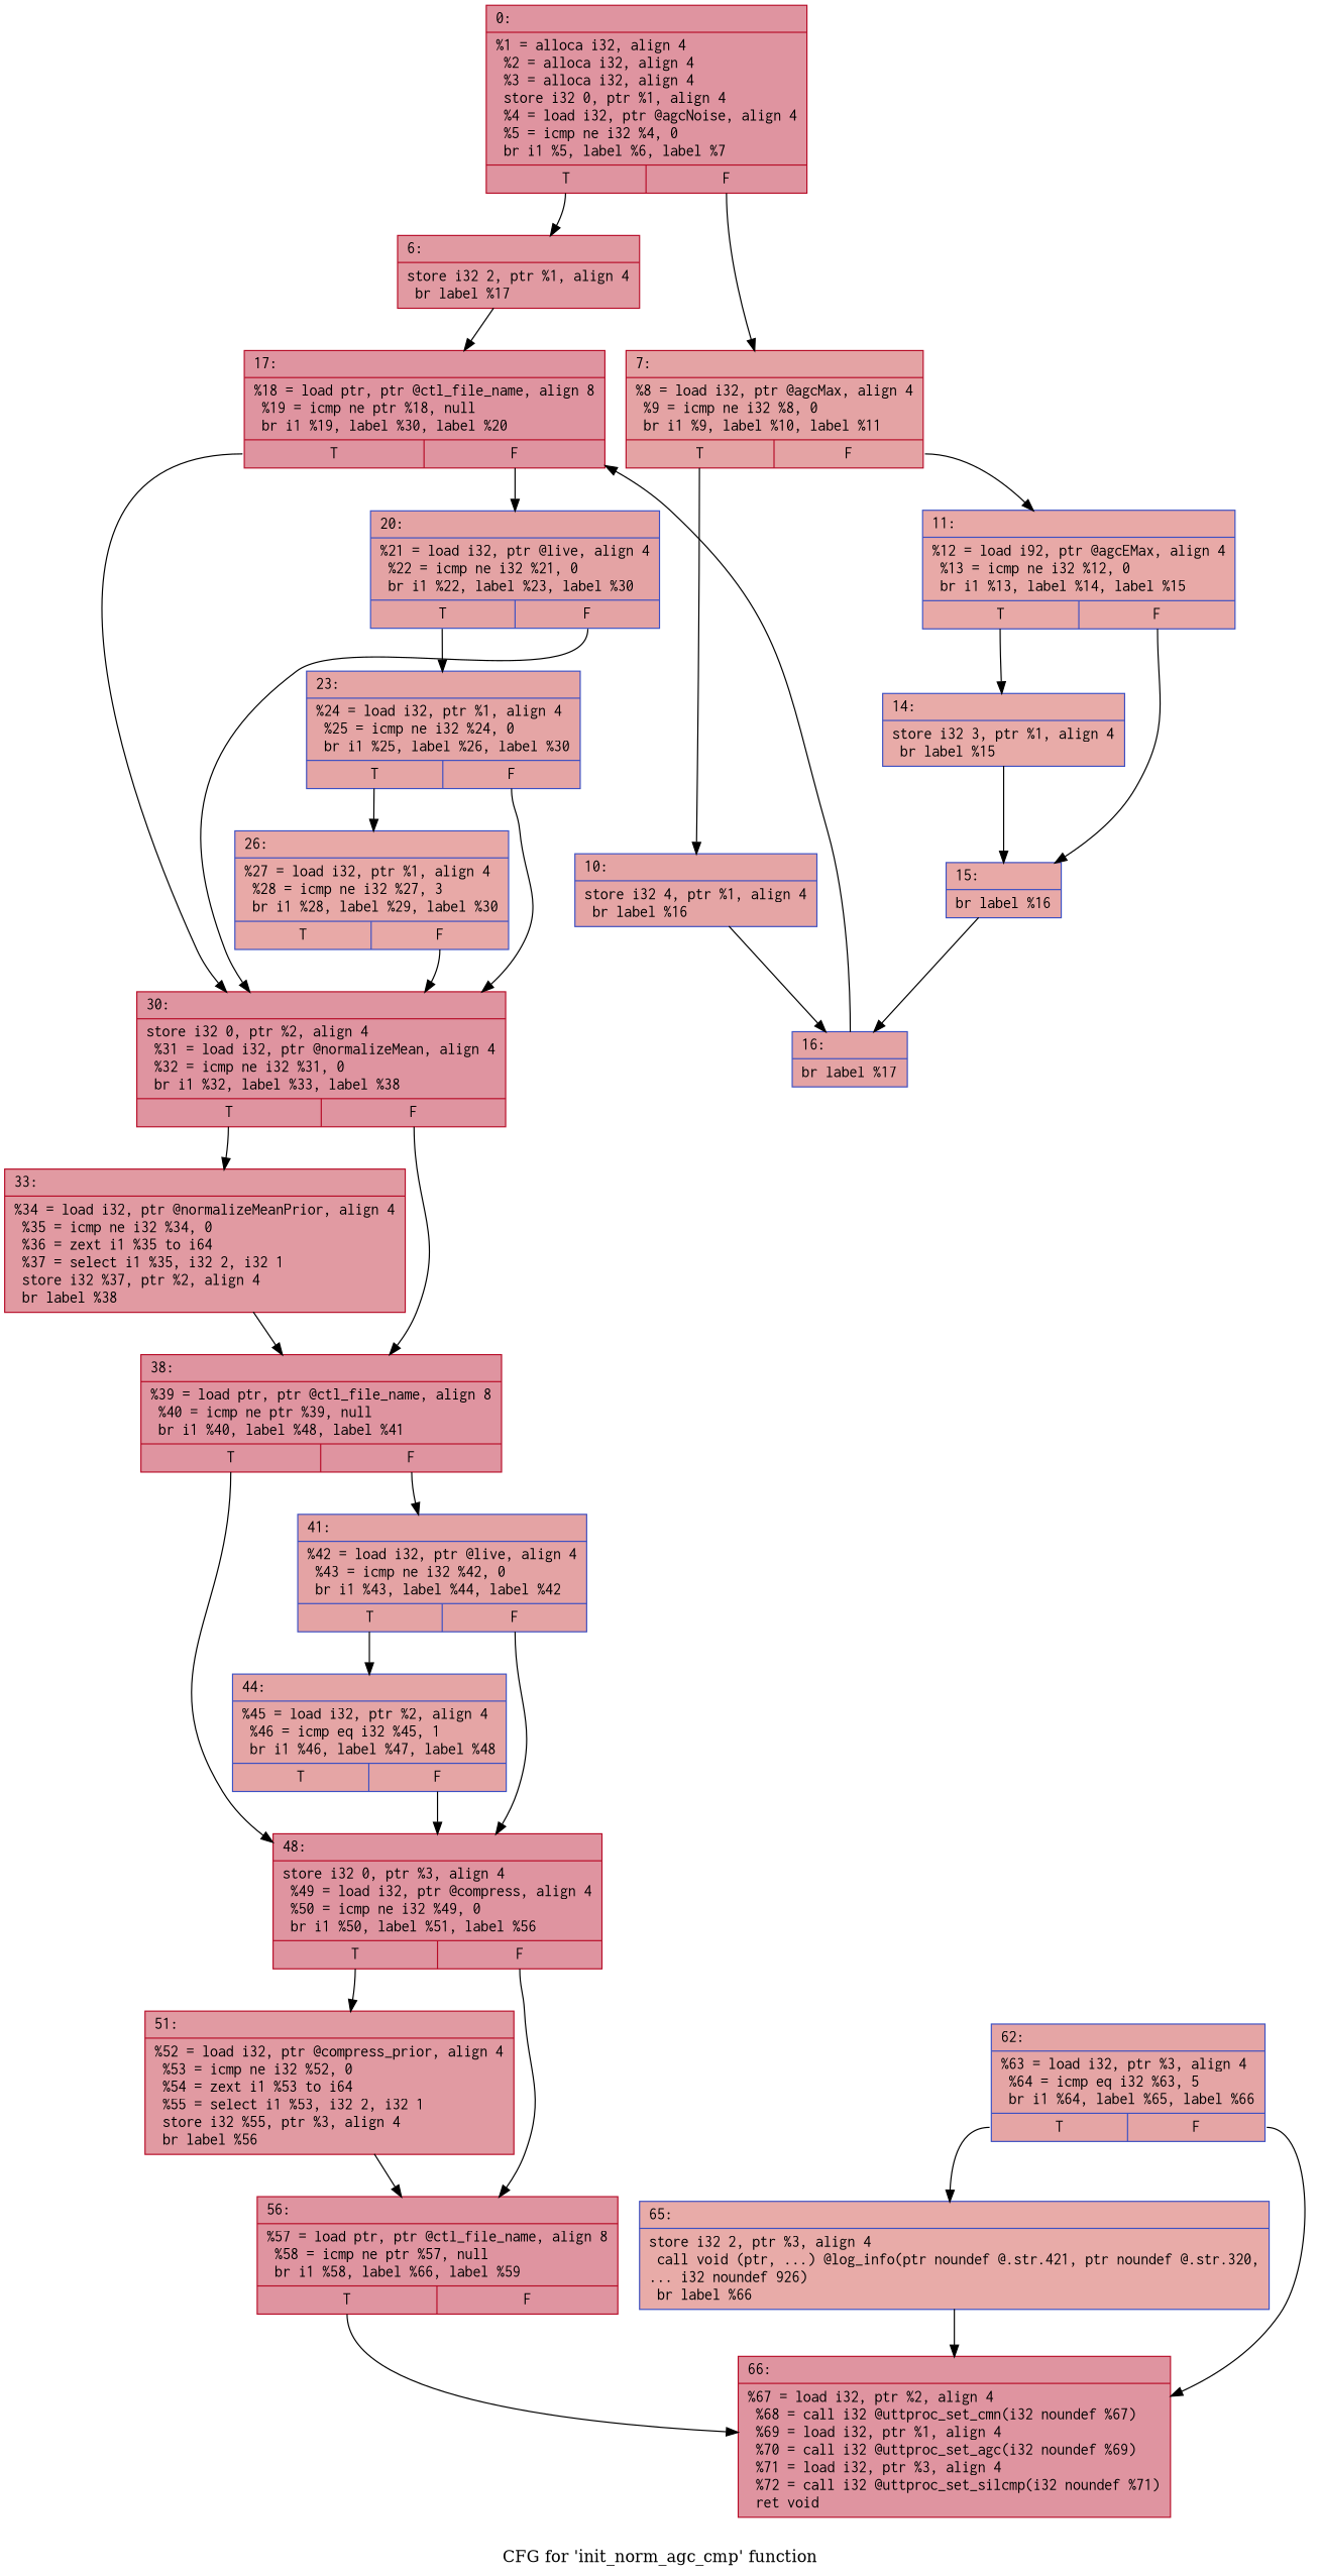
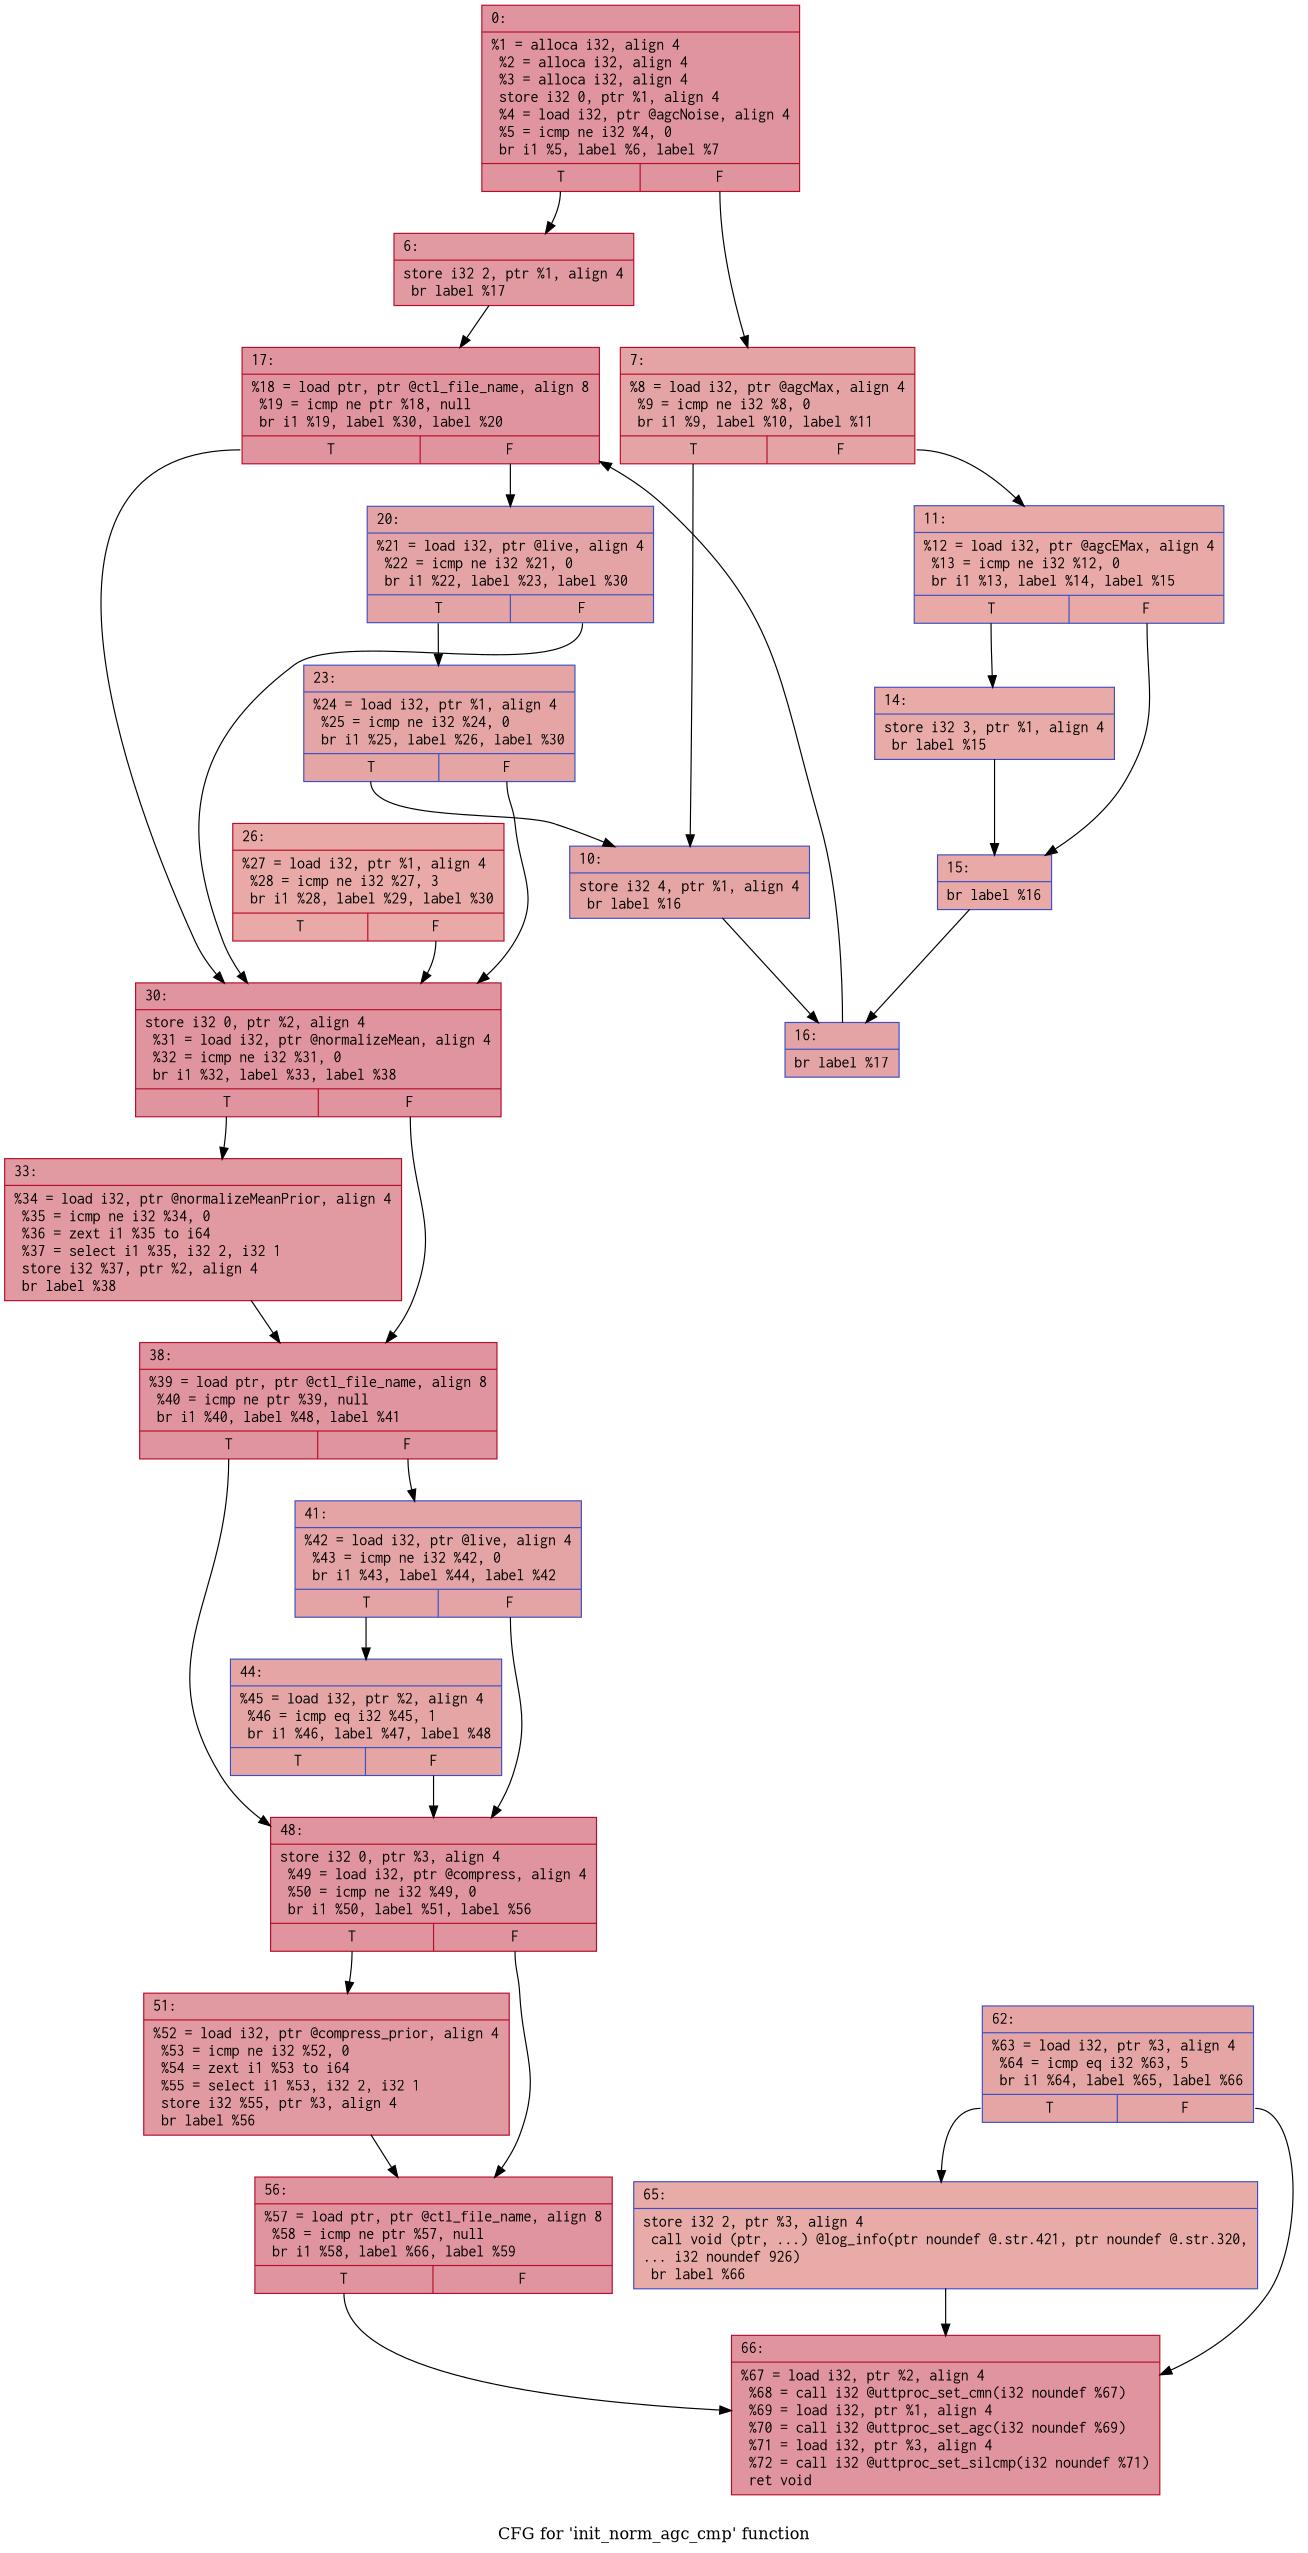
  digraph {
    label="CFG for 'init_norm_agc_cmp' function"
    node [color="#3d50c3ff" fillcolor="#b70d2870" fontname=Courier shape=record style=filled]
    edge [tailport=s0]
    n1 [color="#b70d28ff" label="{0:\l|  %1 = alloca i32, align 4\l  %2 = alloca i32, align 4\l  %3 = alloca i32, align 4\l  store i32 0, ptr %1, align 4\l  %4 = load i32, ptr @agcNoise, align 4\l  %5 = icmp ne i32 %4, 0\l  br i1 %5, label %6, label %7\l|{<s0>T|<s1>F}}"]
    n2 [color="#b70d28ff" fillcolor="#bb1b2c70" label="{6:\l|  store i32 2, ptr %1, align 4\l  br label %17\l}"]
    n3 [color="#b70d28ff" fillcolor="#c32e3170" label="{7:\l|  %8 = load i32, ptr @agcMax, align 4\l  %9 = icmp ne i32 %8, 0\l  br i1 %9, label %10, label %11\l|{<s0>T|<s1>F}}"]
    n4 [color="#b70d28ff" label="{17:\l|  %18 = load ptr, ptr @ctl_file_name, align 8\l  %19 = icmp ne ptr %18, null\l  br i1 %19, label %30, label %20\l|{<s0>T|<s1>F}}"]
    n5 [fillcolor="#c5333470" label="{10:\l|  store i32 4, ptr %1, align 4\l  br label %16\l}"]
-   n6 [fillcolor="#ca3b3770" label="{11:\l|  %12 = load i92, ptr @agcEMax, align 4\l  %13 = icmp ne i32 %12, 0\l  br i1 %13, label %14, label %15\l|{<s0>T|<s1>F}}"]
+   n6 [fillcolor="#ca3b3770" label="{11:\l|  %12 = load i32, ptr @agcEMax, align 4\l  %13 = icmp ne i32 %12, 0\l  br i1 %13, label %14, label %15\l|{<s0>T|<s1>F}}"]
    n7 [color="#b70d28ff" label="{30:\l|  store i32 0, ptr %2, align 4\l  %31 = load i32, ptr @normalizeMean, align 4\l  %32 = icmp ne i32 %31, 0\l  br i1 %32, label %33, label %38\l|{<s0>T|<s1>F}}"]
    n8 [fillcolor="#c32e3170" label="{20:\l|  %21 = load i32, ptr @live, align 4\l  %22 = icmp ne i32 %21, 0\l  br i1 %22, label %23, label %30\l|{<s0>T|<s1>F}}"]
    n9 [fillcolor="#c32e3170" label="{16:\l|  br label %17\l}"]
    n10 [fillcolor="#cc403a70" label="{14:\l|  store i32 3, ptr %1, align 4\l  br label %15\l}"]
    n11 [fillcolor="#ca3b3770" label="{15:\l|  br label %16\l}"]
    n12 [color="#b70d28ff" fillcolor="#bb1b2c70" label="{33:\l|  %34 = load i32, ptr @normalizeMeanPrior, align 4\l  %35 = icmp ne i32 %34, 0\l  %36 = zext i1 %35 to i64\l  %37 = select i1 %35, i32 2, i32 1\l  store i32 %37, ptr %2, align 4\l  br label %38\l}"]
    n13 [color="#b70d28ff" label="{38:\l|  %39 = load ptr, ptr @ctl_file_name, align 8\l  %40 = icmp ne ptr %39, null\l  br i1 %40, label %48, label %41\l|{<s0>T|<s1>F}}"]
    n14 [fillcolor="#c5333470" label="{23:\l|  %24 = load i32, ptr %1, align 4\l  %25 = icmp ne i32 %24, 0\l  br i1 %25, label %26, label %30\l|{<s0>T|<s1>F}}"]
    n15 [color="#b70d28ff" label="{48:\l|  store i32 0, ptr %3, align 4\l  %49 = load i32, ptr @compress, align 4\l  %50 = icmp ne i32 %49, 0\l  br i1 %50, label %51, label %56\l|{<s0>T|<s1>F}}"]
    n16 [fillcolor="#c32e3170" label="{41:\l|  %42 = load i32, ptr @live, align 4\l  %43 = icmp ne i32 %42, 0\l  br i1 %43, label %44, label %42\l|{<s0>T|<s1>F}}"]
-   n17 [fillcolor="#ca3b3770" label="{26:\l|  %27 = load i32, ptr %1, align 4\l  %28 = icmp ne i32 %27, 3\l  br i1 %28, label %29, label %30\l|{<s0>T|<s1>F}}"]
+   n17 [color="#b70d28ff" fillcolor="#ca3b3770" label="{26:\l|  %27 = load i32, ptr %1, align 4\l  %28 = icmp ne i32 %27, 3\l  br i1 %28, label %29, label %30\l|{<s0>T|<s1>F}}"]
    n18 [color="#b70d28ff" fillcolor="#bb1b2c70" label="{51:\l|  %52 = load i32, ptr @compress_prior, align 4\l  %53 = icmp ne i32 %52, 0\l  %54 = zext i1 %53 to i64\l  %55 = select i1 %53, i32 2, i32 1\l  store i32 %55, ptr %3, align 4\l  br label %56\l}"]
    n19 [color="#b70d28ff" label="{56:\l|  %57 = load ptr, ptr @ctl_file_name, align 8\l  %58 = icmp ne ptr %57, null\l  br i1 %58, label %66, label %59\l|{<s0>T|<s1>F}}"]
    n20 [fillcolor="#c5333470" label="{44:\l|  %45 = load i32, ptr %2, align 4\l  %46 = icmp eq i32 %45, 1\l  br i1 %46, label %47, label %48\l|{<s0>T|<s1>F}}"]
    n21 [color="#b70d28ff" label="{66:\l|  %67 = load i32, ptr %2, align 4\l  %68 = call i32 @uttproc_set_cmn(i32 noundef %67)\l  %69 = load i32, ptr %1, align 4\l  %70 = call i32 @uttproc_set_agc(i32 noundef %69)\l  %71 = load i32, ptr %3, align 4\l  %72 = call i32 @uttproc_set_silcmp(i32 noundef %71)\l  ret void\l}"]
    n22 [fillcolor="#c5333470" label="{62:\l|  %63 = load i32, ptr %3, align 4\l  %64 = icmp eq i32 %63, 5\l  br i1 %64, label %65, label %66\l|{<s0>T|<s1>F}}"]
    n23 [fillcolor="#cc403a70" label="{65:\l|  store i32 2, ptr %3, align 4\l  call void (ptr, ...) @log_info(ptr noundef @.str.421, ptr noundef @.str.320,\l... i32 noundef 926)\l  br label %66\l}"]
    n1 -> n2
    n1 -> n3 [tailport=s1]
    n2 -> n4
    n3 -> n5
    n3 -> n6 [tailport=s1]
    n4 -> n7
    n4 -> n8 [tailport=s1]
    n5 -> n9
    n6 -> n10
    n6 -> n11 [tailport=s1]
    n7 -> n12
    n7 -> n13 [tailport=s1]
    n8 -> n7 [tailport=s1]
    n8 -> n14
    n9 -> n4
    n10 -> n11
    n11 -> n9
    n12 -> n13
    n13 -> n15
    n13 -> n16 [tailport=s1]
    n14 -> n7 [tailport=s1]
-   n14 -> n17
+   n14 -> n5
    n15 -> n18
    n15 -> n19 [tailport=s1]
    n16 -> n15 [tailport=s1]
    n16 -> n20
    n17 -> n7 [tailport=s1]
    n18 -> n19
    n19 -> n21
    n20 -> n15 [tailport=s1]
    n22 -> n21 [tailport=s1]
    n22 -> n23
    n23 -> n21
  }
